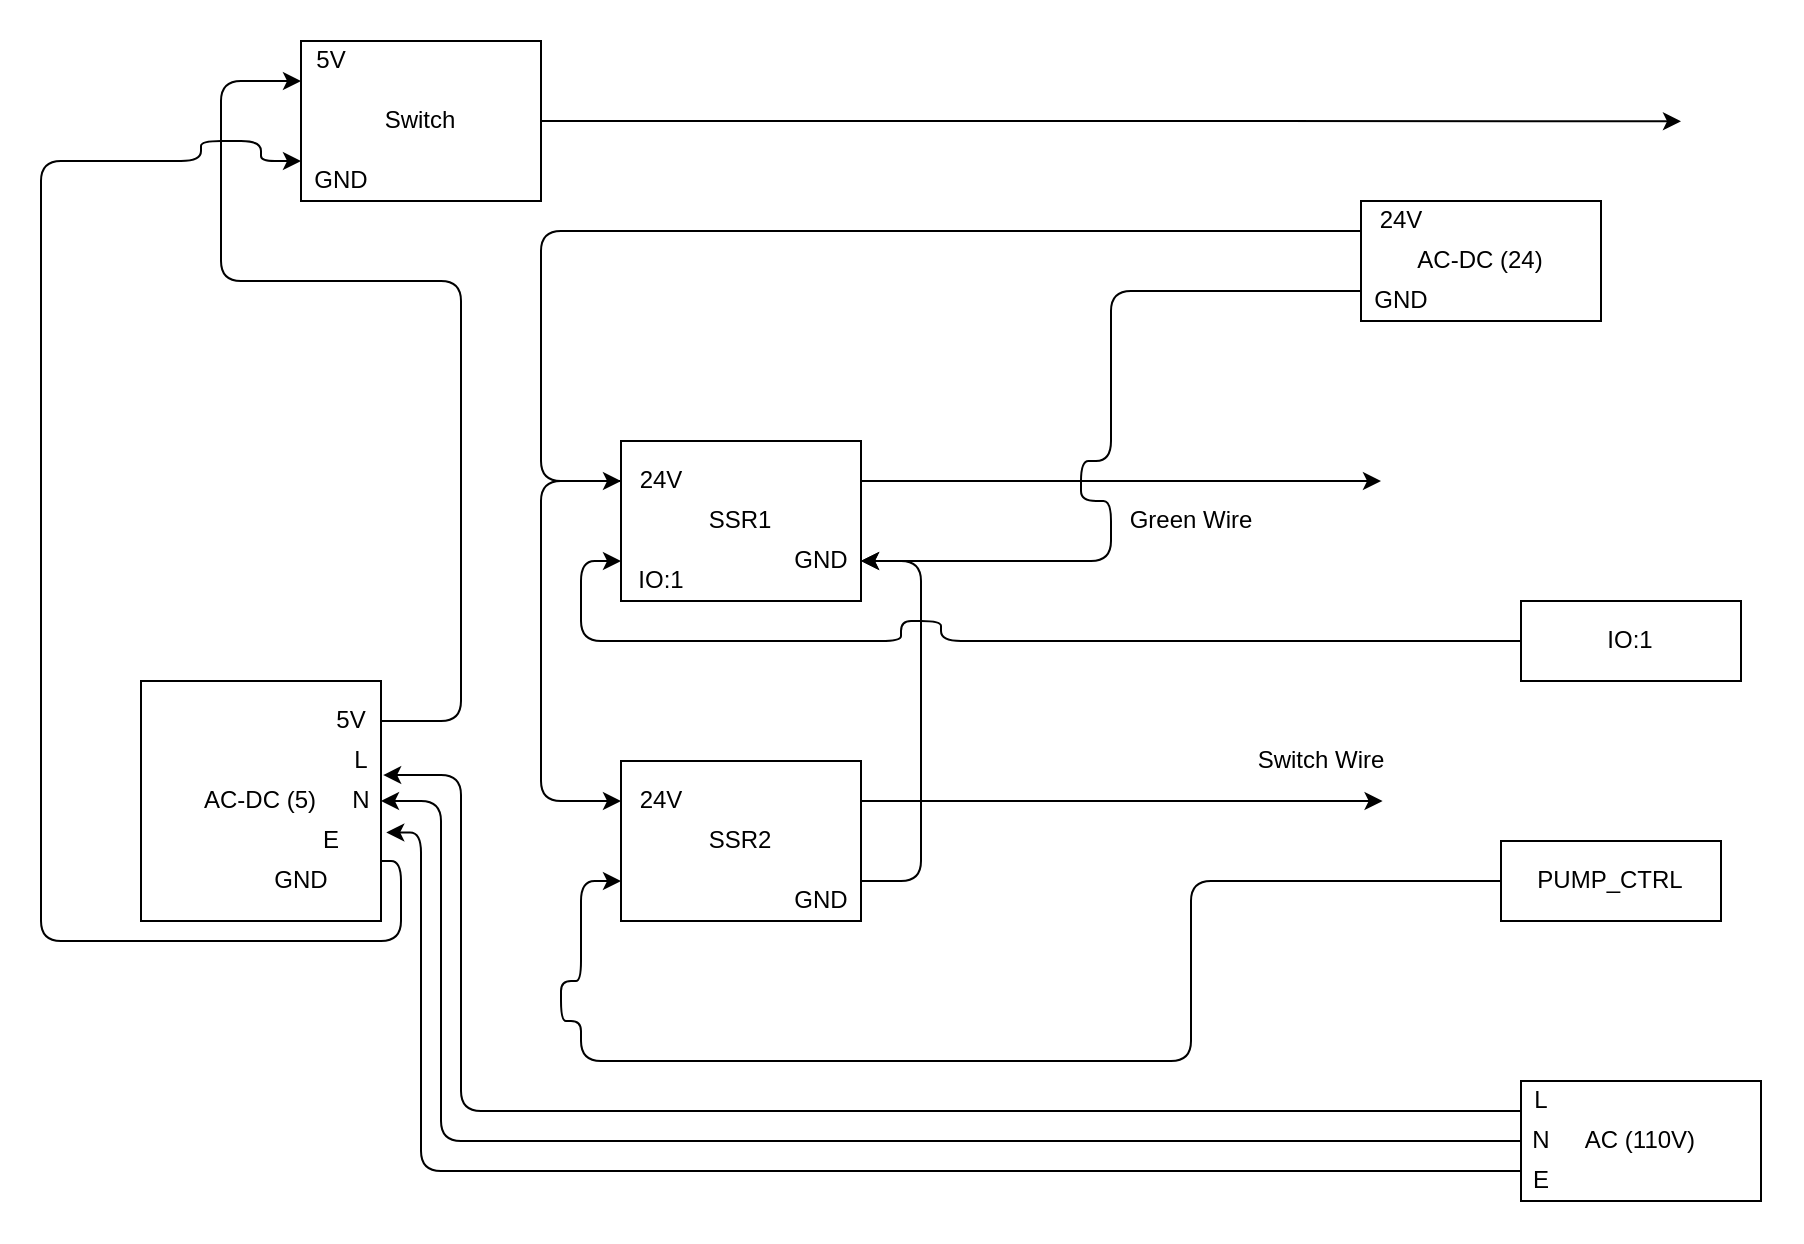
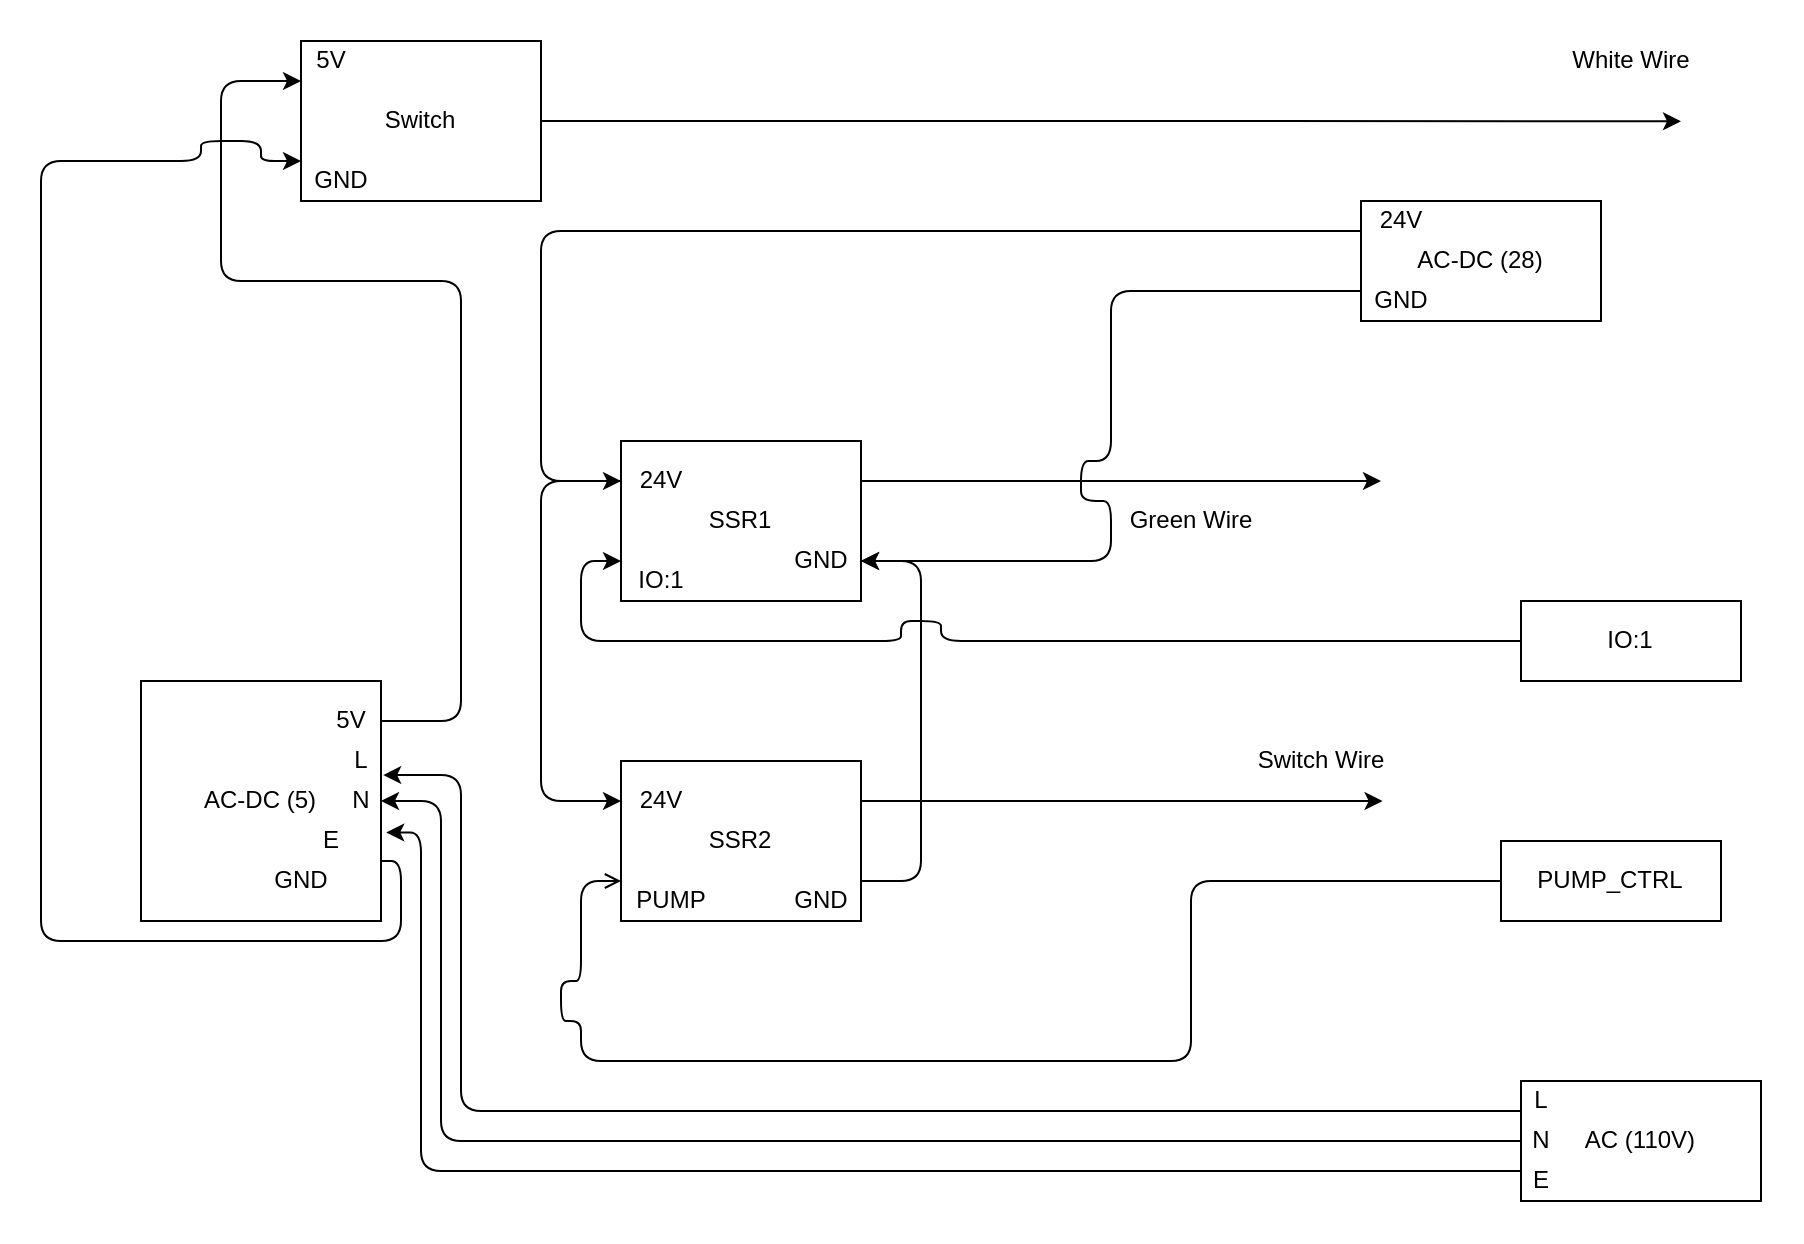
  <mxCell id="0" />
  <mxCell id="1" parent="0" />
  <mxCell id="2" style="edgeStyle=orthogonalEdgeStyle;rounded=1;orthogonalLoop=1;jettySize=auto;html=1;exitX=1;exitY=0.25;exitDx=0;exitDy=0;" edge="1" parent="1" source="4"><mxGeometry relative="1" as="geometry"><mxPoint x="690" y="240" as="targetPoint" /></mxGeometry></mxCell>
  <mxCell id="3" style="edgeStyle=orthogonalEdgeStyle;rounded=1;orthogonalLoop=1;jettySize=auto;html=1;exitX=0;exitY=0.25;exitDx=0;exitDy=0;entryX=0;entryY=0.25;entryDx=0;entryDy=0;" edge="1" parent="1" source="4" target="7"><mxGeometry relative="1" as="geometry"><Array as="points"><mxPoint x="270" y="240" /><mxPoint x="270" y="400" /></Array></mxGeometry></mxCell>
  <mxCell id="4" value="SSR1" style="rounded=0;whiteSpace=wrap;html=1;" vertex="1" parent="1"><mxGeometry x="310" y="220" width="120" height="80" as="geometry" /></mxCell>
  <mxCell id="5" style="edgeStyle=orthogonalEdgeStyle;rounded=1;orthogonalLoop=1;jettySize=auto;html=1;exitX=1;exitY=0.75;exitDx=0;exitDy=0;entryX=1;entryY=0.75;entryDx=0;entryDy=0;" edge="1" parent="1" source="7" target="4"><mxGeometry relative="1" as="geometry"><Array as="points"><mxPoint x="460" y="440" /><mxPoint x="460" y="280" /></Array></mxGeometry></mxCell>
  <mxCell id="6" style="edgeStyle=orthogonalEdgeStyle;rounded=1;orthogonalLoop=1;jettySize=auto;html=1;exitX=1;exitY=0.25;exitDx=0;exitDy=0;" edge="1" parent="1" source="7"><mxGeometry relative="1" as="geometry"><mxPoint x="690.8" y="400" as="targetPoint" /></mxGeometry></mxCell>
  <mxCell id="7" value="SSR2" style="rounded=0;whiteSpace=wrap;html=1;" vertex="1" parent="1"><mxGeometry x="310" y="380" width="120" height="80" as="geometry" /></mxCell>
  <mxCell id="8" style="edgeStyle=orthogonalEdgeStyle;rounded=1;orthogonalLoop=1;jettySize=auto;html=1;exitX=1;exitY=0.25;exitDx=0;exitDy=0;entryX=0;entryY=0.25;entryDx=0;entryDy=0;" edge="1" parent="1" source="10" target="12"><mxGeometry relative="1" as="geometry"><Array as="points"><mxPoint x="180" y="370" /><mxPoint x="180" y="360" /><mxPoint x="230" y="360" /><mxPoint x="230" y="140" /><mxPoint x="110" y="140" /><mxPoint x="110" y="40" /></Array></mxGeometry></mxCell>
  <mxCell id="9" style="edgeStyle=orthogonalEdgeStyle;rounded=1;orthogonalLoop=1;jettySize=auto;html=1;exitX=1;exitY=0.75;exitDx=0;exitDy=0;entryX=0;entryY=0.75;entryDx=0;entryDy=0;" edge="1" parent="1" source="10" target="12"><mxGeometry relative="1" as="geometry"><Array as="points"><mxPoint x="200" y="430" /><mxPoint x="200" y="470" /><mxPoint x="20" y="470" /><mxPoint x="20" y="80" /><mxPoint x="100" y="80" /><mxPoint x="100" y="70" /><mxPoint x="130" y="70" /><mxPoint x="130" y="80" /></Array></mxGeometry></mxCell>
  <mxCell id="10" value="AC-DC (5)" style="rounded=0;whiteSpace=wrap;html=1;" vertex="1" parent="1"><mxGeometry x="70" y="340" width="120" height="120" as="geometry" /></mxCell>
  <mxCell id="11" style="edgeStyle=orthogonalEdgeStyle;rounded=1;orthogonalLoop=1;jettySize=auto;html=1;exitX=1;exitY=0.5;exitDx=0;exitDy=0;" edge="1" parent="1" source="12"><mxGeometry relative="1" as="geometry"><mxPoint x="840" y="60.143" as="targetPoint" /></mxGeometry></mxCell>
  <mxCell id="12" value="Switch" style="rounded=0;whiteSpace=wrap;html=1;" vertex="1" parent="1"><mxGeometry x="150" y="20" width="120" height="80" as="geometry" /></mxCell>
  <mxCell id="13" value="GND" style="text;html=1;align=center;verticalAlign=middle;resizable=0;points=[];autosize=1;" vertex="1" parent="1"><mxGeometry x="130" y="430" width="40" height="20" as="geometry" /></mxCell>
  <mxCell id="14" value="GND" style="text;html=1;align=center;verticalAlign=middle;resizable=0;points=[];autosize=1;" vertex="1" parent="1"><mxGeometry x="390" y="440" width="40" height="20" as="geometry" /></mxCell>
  <mxCell id="15" value="GND" style="text;html=1;align=center;verticalAlign=middle;resizable=0;points=[];autosize=1;" vertex="1" parent="1"><mxGeometry x="390" y="270" width="40" height="20" as="geometry" /></mxCell>
  <mxCell id="16" value="Green Wire" style="text;html=1;align=center;verticalAlign=middle;resizable=0;points=[];autosize=1;" vertex="1" parent="1"><mxGeometry x="555" y="250" width="80" height="20" as="geometry" /></mxCell>
  <mxCell id="17" value="Switch Wire" style="text;html=1;align=center;verticalAlign=middle;resizable=0;points=[];autosize=1;" vertex="1" parent="1"><mxGeometry x="620" y="370" width="80" height="20" as="geometry" /></mxCell>
  <mxCell id="18" value="5V" style="text;html=1;align=center;verticalAlign=middle;resizable=0;points=[];autosize=1;" vertex="1" parent="1"><mxGeometry x="150" y="20" width="30" height="20" as="geometry" /></mxCell>
  <mxCell id="19" value="5V" style="text;html=1;align=center;verticalAlign=middle;resizable=0;points=[];autosize=1;" vertex="1" parent="1"><mxGeometry x="160" y="350" width="30" height="20" as="geometry" /></mxCell>
  <mxCell id="20" style="edgeStyle=orthogonalEdgeStyle;rounded=1;orthogonalLoop=1;jettySize=auto;html=1;exitX=0;exitY=0.25;exitDx=0;exitDy=0;entryX=0;entryY=0.25;entryDx=0;entryDy=0;" edge="1" parent="1" source="22" target="4"><mxGeometry relative="1" as="geometry"><Array as="points"><mxPoint x="270" y="115" /><mxPoint x="270" y="240" /></Array></mxGeometry></mxCell>
  <mxCell id="21" style="edgeStyle=orthogonalEdgeStyle;rounded=1;orthogonalLoop=1;jettySize=auto;html=1;exitX=0;exitY=0.75;exitDx=0;exitDy=0;entryX=1;entryY=0.75;entryDx=0;entryDy=0;" edge="1" parent="1" source="22" target="4"><mxGeometry relative="1" as="geometry"><mxPoint x="500" y="240" as="targetPoint" /><Array as="points"><mxPoint x="555" y="145" /><mxPoint x="555" y="230" /><mxPoint x="540" y="230" /><mxPoint x="540" y="250" /><mxPoint x="555" y="250" /><mxPoint x="555" y="280" /></Array></mxGeometry></mxCell>
- <mxCell id="22" value="AC-DC (24)" style="rounded=0;whiteSpace=wrap;html=1;" vertex="1" parent="1"><mxGeometry x="680" y="100" width="120" height="60" as="geometry" /></mxCell>
+ <mxCell id="22" value="AC-DC (28)" style="rounded=0;whiteSpace=wrap;html=1;" vertex="1" parent="1"><mxGeometry x="680" y="100" width="120" height="60" as="geometry" /></mxCell>
  <mxCell id="23" value="24V" style="text;html=1;align=center;verticalAlign=middle;resizable=0;points=[];autosize=1;" vertex="1" parent="1"><mxGeometry x="310" y="230" width="40" height="20" as="geometry" /></mxCell>
  <mxCell id="24" value="24V" style="text;html=1;align=center;verticalAlign=middle;resizable=0;points=[];autosize=1;" vertex="1" parent="1"><mxGeometry x="310" y="390" width="40" height="20" as="geometry" /></mxCell>
  <mxCell id="25" value="24V" style="text;html=1;align=center;verticalAlign=middle;resizable=0;points=[];autosize=1;" vertex="1" parent="1"><mxGeometry x="680" y="100" width="40" height="20" as="geometry" /></mxCell>
  <mxCell id="26" value="GND" style="text;html=1;align=center;verticalAlign=middle;resizable=0;points=[];autosize=1;" vertex="1" parent="1"><mxGeometry x="680" y="140" width="40" height="20" as="geometry" /></mxCell>
  <mxCell id="27" style="edgeStyle=orthogonalEdgeStyle;rounded=1;orthogonalLoop=1;jettySize=auto;html=1;exitX=0;exitY=0.25;exitDx=0;exitDy=0;entryX=1.009;entryY=0.392;entryDx=0;entryDy=0;entryPerimeter=0;" edge="1" parent="1" source="30" target="10"><mxGeometry relative="1" as="geometry"><Array as="points"><mxPoint x="230" y="555" /><mxPoint x="230" y="387" /></Array></mxGeometry></mxCell>
  <mxCell id="28" style="edgeStyle=orthogonalEdgeStyle;rounded=1;orthogonalLoop=1;jettySize=auto;html=1;exitX=0;exitY=0.5;exitDx=0;exitDy=0;entryX=1;entryY=0.5;entryDx=0;entryDy=0;" edge="1" parent="1" source="30" target="10"><mxGeometry relative="1" as="geometry"><Array as="points"><mxPoint x="220" y="570" /><mxPoint x="220" y="400" /></Array></mxGeometry></mxCell>
  <mxCell id="29" style="edgeStyle=orthogonalEdgeStyle;rounded=1;orthogonalLoop=1;jettySize=auto;html=1;exitX=0;exitY=0.75;exitDx=0;exitDy=0;entryX=1.022;entryY=0.631;entryDx=0;entryDy=0;entryPerimeter=0;" edge="1" parent="1" source="30" target="10"><mxGeometry relative="1" as="geometry"><Array as="points"><mxPoint x="210" y="585" /><mxPoint x="210" y="416" /></Array></mxGeometry></mxCell>
  <mxCell id="30" value="AC (110V)" style="rounded=0;whiteSpace=wrap;html=1;" vertex="1" parent="1"><mxGeometry x="760" y="540" width="120" height="60" as="geometry" /></mxCell>
  <mxCell id="31" value="L" style="text;html=1;align=center;verticalAlign=middle;resizable=0;points=[];autosize=1;" vertex="1" parent="1"><mxGeometry x="760" y="540" width="20" height="20" as="geometry" /></mxCell>
  <mxCell id="32" value="N" style="text;html=1;align=center;verticalAlign=middle;resizable=0;points=[];autosize=1;" vertex="1" parent="1"><mxGeometry x="760" y="560" width="20" height="20" as="geometry" /></mxCell>
  <mxCell id="33" value="E" style="text;html=1;align=center;verticalAlign=middle;resizable=0;points=[];autosize=1;" vertex="1" parent="1"><mxGeometry x="760" y="580" width="20" height="20" as="geometry" /></mxCell>
  <mxCell id="34" value="IO:1" style="text;html=1;align=center;verticalAlign=middle;resizable=0;points=[];autosize=1;" vertex="1" parent="1"><mxGeometry x="310" y="280" width="40" height="20" as="geometry" /></mxCell>
+ <mxCell id="35" value="PUMP" style="text;html=1;align=center;verticalAlign=middle;resizable=0;points=[];autosize=1;" vertex="1" parent="1"><mxGeometry x="310" y="440" width="50" height="20" as="geometry" /></mxCell>
  <mxCell id="36" style="edgeStyle=orthogonalEdgeStyle;rounded=1;orthogonalLoop=1;jettySize=auto;html=1;exitX=0;exitY=0.5;exitDx=0;exitDy=0;entryX=0;entryY=0.75;entryDx=0;entryDy=0;" edge="1" parent="1" source="37" target="4"><mxGeometry relative="1" as="geometry"><Array as="points"><mxPoint x="470" y="320" /><mxPoint x="470" y="310" /><mxPoint x="450" y="310" /><mxPoint x="450" y="320" /><mxPoint x="290" y="320" /><mxPoint x="290" y="280" /></Array></mxGeometry></mxCell>
  <mxCell id="37" value="IO:1" style="rounded=0;whiteSpace=wrap;html=1;" vertex="1" parent="1"><mxGeometry x="760" y="300" width="110" height="40" as="geometry" /></mxCell>
- <mxCell id="38" style="edgeStyle=orthogonalEdgeStyle;rounded=1;orthogonalLoop=1;jettySize=auto;html=1;exitX=0;exitY=0.5;exitDx=0;exitDy=0;entryX=0;entryY=0.75;entryDx=0;entryDy=0;" edge="1" parent="1" source="39" target="7"><mxGeometry relative="1" as="geometry"><Array as="points"><mxPoint x="595" y="440" /><mxPoint x="595" y="530" /><mxPoint x="290" y="530" /><mxPoint x="290" y="510" /><mxPoint x="280" y="510" /><mxPoint x="280" y="490" /><mxPoint x="290" y="490" /><mxPoint x="290" y="440" /></Array></mxGeometry></mxCell>
+ <mxCell id="38" style="edgeStyle=orthogonalEdgeStyle;rounded=1;orthogonalLoop=1;jettySize=auto;html=1;exitX=0;exitY=0.5;exitDx=0;exitDy=0;entryX=0;entryY=0.75;entryDx=0;entryDy=0;endArrow=open;" edge="1" parent="1" source="39" target="7"><mxGeometry relative="1" as="geometry"><Array as="points"><mxPoint x="595" y="440" /><mxPoint x="595" y="530" /><mxPoint x="290" y="530" /><mxPoint x="290" y="510" /><mxPoint x="280" y="510" /><mxPoint x="280" y="490" /><mxPoint x="290" y="490" /><mxPoint x="290" y="440" /></Array></mxGeometry></mxCell>
  <mxCell id="39" value="PUMP_CTRL" style="rounded=0;whiteSpace=wrap;html=1;" vertex="1" parent="1"><mxGeometry x="750" y="420" width="110" height="40" as="geometry" /></mxCell>
  <mxCell id="40" value="L" style="text;html=1;align=center;verticalAlign=middle;resizable=0;points=[];autosize=1;" vertex="1" parent="1"><mxGeometry x="170" y="370" width="20" height="20" as="geometry" /></mxCell>
  <mxCell id="41" value="N" style="text;html=1;align=center;verticalAlign=middle;resizable=0;points=[];autosize=1;" vertex="1" parent="1"><mxGeometry x="170" y="390" width="20" height="20" as="geometry" /></mxCell>
  <mxCell id="42" value="E" style="text;html=1;align=center;verticalAlign=middle;resizable=0;points=[];autosize=1;" vertex="1" parent="1"><mxGeometry x="155" y="410" width="20" height="20" as="geometry" /></mxCell>
  <mxCell id="43" value="GND" style="text;html=1;align=center;verticalAlign=middle;resizable=0;points=[];autosize=1;" vertex="1" parent="1"><mxGeometry x="150" y="80" width="40" height="20" as="geometry" /></mxCell>
+ <mxCell id="44" value="White Wire" style="text;html=1;align=center;verticalAlign=middle;resizable=0;points=[];autosize=1;" vertex="1" parent="1"><mxGeometry x="780" y="20" width="70" height="20" as="geometry" /></mxCell>
